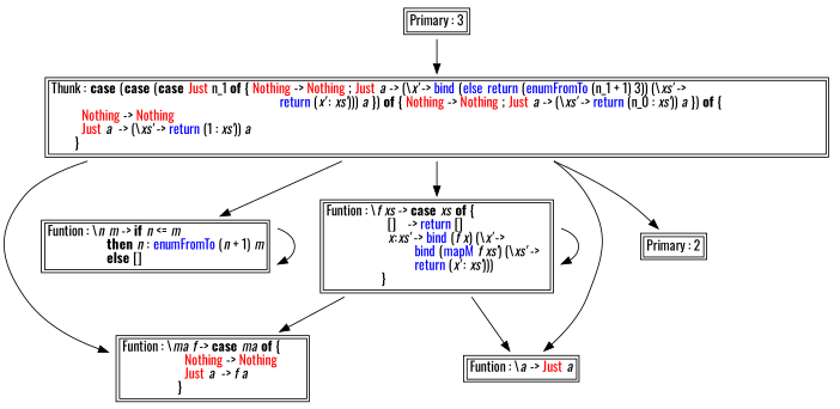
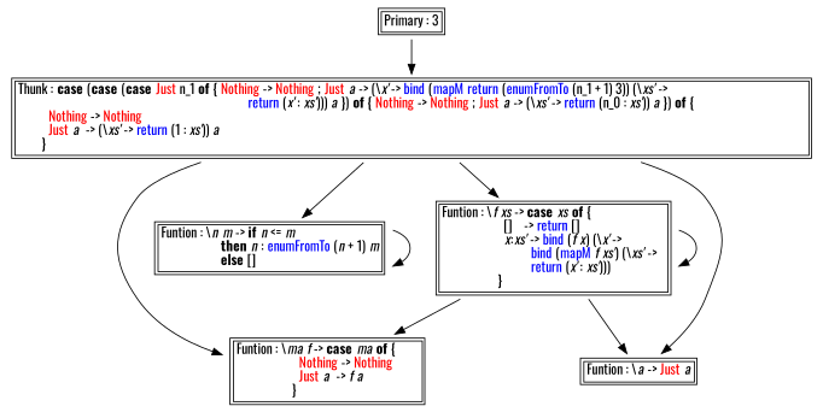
  digraph {
    fontname=Oswald
    node [fontname=Oswald shape=plaintext]
    edge [fontname=Oswald]
    n1 [label=<<TABLE ALIGN="LEFT"><TR><TD BALIGN="LEFT" ALIGN="LEFT">Funtion&nbsp;:&nbsp;\<I>ma</I>&nbsp;<I>f</I>&nbsp;-&gt;&nbsp;<B>case</B>&nbsp;<I>ma</I>&nbsp;<B>of</B>&nbsp;{&nbsp;&nbsp;&nbsp;&nbsp;&nbsp;&nbsp;&nbsp;&nbsp;<BR />&nbsp;&nbsp;&nbsp;&nbsp;&nbsp;&nbsp;&nbsp;&nbsp;&nbsp;&nbsp;&nbsp;&nbsp;&nbsp;&nbsp;&nbsp;&nbsp;&nbsp;&nbsp;&nbsp;&nbsp;&nbsp;<FONT COLOR="red">Nothing</FONT>&nbsp;-&gt;&nbsp;<FONT COLOR="red">Nothing</FONT><BR />&nbsp;&nbsp;&nbsp;&nbsp;&nbsp;&nbsp;&nbsp;&nbsp;&nbsp;&nbsp;&nbsp;&nbsp;&nbsp;&nbsp;&nbsp;&nbsp;&nbsp;&nbsp;&nbsp;&nbsp;&nbsp;<FONT COLOR="red">Just</FONT>&nbsp;<I>a</I>&nbsp;&nbsp;-&gt;&nbsp;<I>f</I>&nbsp;<I>a</I>&nbsp;&nbsp;&nbsp;&nbsp;<BR />&nbsp;&nbsp;&nbsp;&nbsp;&nbsp;&nbsp;&nbsp;&nbsp;&nbsp;&nbsp;&nbsp;&nbsp;&nbsp;&nbsp;&nbsp;&nbsp;&nbsp;&nbsp;&nbsp;}&nbsp;&nbsp;&nbsp;&nbsp;&nbsp;&nbsp;&nbsp;&nbsp;&nbsp;&nbsp;&nbsp;&nbsp;&nbsp;&nbsp;&nbsp;&nbsp;&nbsp;&nbsp;&nbsp;<BR /></TD></TR></TABLE>>]
    n2 [label=<<TABLE ALIGN="LEFT"><TR><TD BALIGN="LEFT" ALIGN="LEFT">Funtion&nbsp;:&nbsp;\<I>n</I>&nbsp;<I>m</I>&nbsp;-&gt;&nbsp;<B>if</B>&nbsp;<I>n</I>&nbsp;&lt;=&nbsp;<I>m</I>&nbsp;&nbsp;&nbsp;&nbsp;&nbsp;&nbsp;&nbsp;&nbsp;&nbsp;&nbsp;&nbsp;&nbsp;&nbsp;&nbsp;&nbsp;&nbsp;&nbsp;&nbsp;&nbsp;&nbsp;&nbsp;&nbsp;<BR />&nbsp;&nbsp;&nbsp;&nbsp;&nbsp;&nbsp;&nbsp;&nbsp;&nbsp;&nbsp;&nbsp;&nbsp;&nbsp;&nbsp;&nbsp;&nbsp;&nbsp;&nbsp;&nbsp;&nbsp;<B>then</B>&nbsp;<I>n</I>&nbsp;:&nbsp;<FONT COLOR="blue">enumFromTo</FONT>&nbsp;(<I>n</I>&nbsp;+&nbsp;1)&nbsp;<I>m</I><BR />&nbsp;&nbsp;&nbsp;&nbsp;&nbsp;&nbsp;&nbsp;&nbsp;&nbsp;&nbsp;&nbsp;&nbsp;&nbsp;&nbsp;&nbsp;&nbsp;&nbsp;&nbsp;&nbsp;&nbsp;<B>else</B>&nbsp;[]&nbsp;&nbsp;&nbsp;&nbsp;&nbsp;&nbsp;&nbsp;&nbsp;&nbsp;&nbsp;&nbsp;&nbsp;&nbsp;&nbsp;&nbsp;&nbsp;&nbsp;&nbsp;&nbsp;&nbsp;&nbsp;&nbsp;<BR /></TD></TR></TABLE>>]
-   n3 [label=<<TABLE ALIGN="LEFT"><TR><TD BALIGN="LEFT" ALIGN="LEFT">Thunk&nbsp;:&nbsp;<B>case</B>&nbsp;(<B>case</B>&nbsp;(<B>case</B>&nbsp;<FONT COLOR="red">Just</FONT>&nbsp;n_1&nbsp;<B>of</B>&nbsp;{&nbsp;<FONT COLOR="red">Nothing</FONT>&nbsp;-&gt;&nbsp;<FONT COLOR="red">Nothing</FONT>&nbsp;;&nbsp;<FONT COLOR="red">Just</FONT>&nbsp;<I>a</I>&nbsp;-&gt;&nbsp;(\<I>x'</I>&nbsp;-&gt;&nbsp;<FONT COLOR="blue">bind</FONT>&nbsp;(<FONT COLOR="blue">else</FONT>&nbsp;<FONT COLOR="blue">return</FONT>&nbsp;(<FONT COLOR="blue">enumFromTo</FONT>&nbsp;(n_1&nbsp;+&nbsp;1)&nbsp;3))&nbsp;(\<I>xs'</I>&nbsp;-&gt;&nbsp;&nbsp;&nbsp;&nbsp;&nbsp;&nbsp;&nbsp;&nbsp;&nbsp;&nbsp;&nbsp;&nbsp;&nbsp;&nbsp;&nbsp;&nbsp;&nbsp;&nbsp;&nbsp;&nbsp;&nbsp;&nbsp;&nbsp;&nbsp;&nbsp;&nbsp;&nbsp;&nbsp;&nbsp;&nbsp;&nbsp;&nbsp;&nbsp;&nbsp;&nbsp;&nbsp;&nbsp;&nbsp;&nbsp;&nbsp;&nbsp;&nbsp;&nbsp;&nbsp;&nbsp;&nbsp;&nbsp;<BR />&nbsp;&nbsp;&nbsp;&nbsp;&nbsp;&nbsp;&nbsp;&nbsp;&nbsp;&nbsp;&nbsp;&nbsp;&nbsp;&nbsp;&nbsp;&nbsp;&nbsp;&nbsp;&nbsp;&nbsp;&nbsp;&nbsp;&nbsp;&nbsp;&nbsp;&nbsp;&nbsp;&nbsp;&nbsp;&nbsp;&nbsp;&nbsp;&nbsp;&nbsp;&nbsp;&nbsp;&nbsp;&nbsp;&nbsp;&nbsp;&nbsp;&nbsp;&nbsp;&nbsp;&nbsp;&nbsp;&nbsp;&nbsp;&nbsp;&nbsp;&nbsp;&nbsp;&nbsp;&nbsp;&nbsp;&nbsp;&nbsp;&nbsp;&nbsp;&nbsp;&nbsp;&nbsp;&nbsp;&nbsp;&nbsp;&nbsp;&nbsp;&nbsp;&nbsp;&nbsp;&nbsp;&nbsp;&nbsp;&nbsp;&nbsp;&nbsp;&nbsp;&nbsp;<FONT COLOR="blue">return</FONT>&nbsp;(<I>x'</I>&nbsp;:&nbsp;<I>xs'</I>)))&nbsp;<I>a</I>&nbsp;})&nbsp;<B>of</B>&nbsp;{&nbsp;<FONT COLOR="red">Nothing</FONT>&nbsp;-&gt;&nbsp;<FONT COLOR="red">Nothing</FONT>&nbsp;;&nbsp;<FONT COLOR="red">Just</FONT>&nbsp;<I>a</I>&nbsp;-&gt;&nbsp;(\<I>xs'</I>&nbsp;-&gt;&nbsp;<FONT COLOR="blue">return</FONT>&nbsp;(n_0&nbsp;:&nbsp;<I>xs'</I>))&nbsp;<I>a</I>&nbsp;})&nbsp;<B>of</B>&nbsp;{<BR />&nbsp;&nbsp;&nbsp;&nbsp;&nbsp;&nbsp;&nbsp;&nbsp;&nbsp;&nbsp;<FONT COLOR="red">Nothing</FONT>&nbsp;-&gt;&nbsp;<FONT COLOR="red">Nothing</FONT>&nbsp;&nbsp;&nbsp;&nbsp;&nbsp;&nbsp;&nbsp;&nbsp;&nbsp;&nbsp;&nbsp;&nbsp;&nbsp;&nbsp;&nbsp;&nbsp;&nbsp;&nbsp;&nbsp;&nbsp;&nbsp;&nbsp;&nbsp;&nbsp;&nbsp;&nbsp;&nbsp;&nbsp;&nbsp;&nbsp;&nbsp;&nbsp;&nbsp;&nbsp;&nbsp;&nbsp;&nbsp;&nbsp;&nbsp;&nbsp;&nbsp;&nbsp;&nbsp;&nbsp;&nbsp;&nbsp;&nbsp;&nbsp;&nbsp;&nbsp;&nbsp;&nbsp;&nbsp;&nbsp;&nbsp;&nbsp;&nbsp;&nbsp;&nbsp;&nbsp;&nbsp;&nbsp;&nbsp;&nbsp;&nbsp;&nbsp;&nbsp;&nbsp;&nbsp;&nbsp;&nbsp;&nbsp;&nbsp;&nbsp;&nbsp;&nbsp;&nbsp;&nbsp;&nbsp;&nbsp;&nbsp;&nbsp;&nbsp;&nbsp;&nbsp;&nbsp;&nbsp;&nbsp;&nbsp;&nbsp;&nbsp;&nbsp;&nbsp;&nbsp;&nbsp;&nbsp;&nbsp;&nbsp;&nbsp;&nbsp;&nbsp;&nbsp;&nbsp;&nbsp;&nbsp;&nbsp;&nbsp;&nbsp;&nbsp;&nbsp;&nbsp;&nbsp;&nbsp;&nbsp;&nbsp;&nbsp;&nbsp;&nbsp;&nbsp;&nbsp;&nbsp;&nbsp;&nbsp;&nbsp;&nbsp;&nbsp;&nbsp;&nbsp;&nbsp;&nbsp;&nbsp;&nbsp;&nbsp;&nbsp;&nbsp;&nbsp;&nbsp;&nbsp;&nbsp;&nbsp;&nbsp;&nbsp;&nbsp;&nbsp;&nbsp;&nbsp;&nbsp;&nbsp;&nbsp;<BR />&nbsp;&nbsp;&nbsp;&nbsp;&nbsp;&nbsp;&nbsp;&nbsp;&nbsp;&nbsp;<FONT COLOR="red">Just</FONT>&nbsp;<I>a</I>&nbsp;&nbsp;-&gt;&nbsp;(\<I>xs'</I>&nbsp;-&gt;&nbsp;<FONT COLOR="blue">return</FONT>&nbsp;(1&nbsp;:&nbsp;<I>xs'</I>))&nbsp;<I>a</I>&nbsp;&nbsp;&nbsp;&nbsp;&nbsp;&nbsp;&nbsp;&nbsp;&nbsp;&nbsp;&nbsp;&nbsp;&nbsp;&nbsp;&nbsp;&nbsp;&nbsp;&nbsp;&nbsp;&nbsp;&nbsp;&nbsp;&nbsp;&nbsp;&nbsp;&nbsp;&nbsp;&nbsp;&nbsp;&nbsp;&nbsp;&nbsp;&nbsp;&nbsp;&nbsp;&nbsp;&nbsp;&nbsp;&nbsp;&nbsp;&nbsp;&nbsp;&nbsp;&nbsp;&nbsp;&nbsp;&nbsp;&nbsp;&nbsp;&nbsp;&nbsp;&nbsp;&nbsp;&nbsp;&nbsp;&nbsp;&nbsp;&nbsp;&nbsp;&nbsp;&nbsp;&nbsp;&nbsp;&nbsp;&nbsp;&nbsp;&nbsp;&nbsp;&nbsp;&nbsp;&nbsp;&nbsp;&nbsp;&nbsp;&nbsp;&nbsp;&nbsp;&nbsp;&nbsp;&nbsp;&nbsp;&nbsp;&nbsp;&nbsp;&nbsp;&nbsp;&nbsp;&nbsp;&nbsp;&nbsp;&nbsp;&nbsp;&nbsp;&nbsp;&nbsp;&nbsp;&nbsp;&nbsp;&nbsp;&nbsp;&nbsp;&nbsp;&nbsp;&nbsp;&nbsp;&nbsp;&nbsp;&nbsp;&nbsp;&nbsp;&nbsp;&nbsp;&nbsp;&nbsp;&nbsp;&nbsp;&nbsp;&nbsp;&nbsp;&nbsp;&nbsp;&nbsp;&nbsp;&nbsp;&nbsp;&nbsp;&nbsp;&nbsp;<BR />&nbsp;&nbsp;&nbsp;&nbsp;&nbsp;&nbsp;&nbsp;&nbsp;}&nbsp;&nbsp;&nbsp;&nbsp;&nbsp;&nbsp;&nbsp;&nbsp;&nbsp;&nbsp;&nbsp;&nbsp;&nbsp;&nbsp;&nbsp;&nbsp;&nbsp;&nbsp;&nbsp;&nbsp;&nbsp;&nbsp;&nbsp;&nbsp;&nbsp;&nbsp;&nbsp;&nbsp;&nbsp;&nbsp;&nbsp;&nbsp;&nbsp;&nbsp;&nbsp;&nbsp;&nbsp;&nbsp;&nbsp;&nbsp;&nbsp;&nbsp;&nbsp;&nbsp;&nbsp;&nbsp;&nbsp;&nbsp;&nbsp;&nbsp;&nbsp;&nbsp;&nbsp;&nbsp;&nbsp;&nbsp;&nbsp;&nbsp;&nbsp;&nbsp;&nbsp;&nbsp;&nbsp;&nbsp;&nbsp;&nbsp;&nbsp;&nbsp;&nbsp;&nbsp;&nbsp;&nbsp;&nbsp;&nbsp;&nbsp;&nbsp;&nbsp;&nbsp;&nbsp;&nbsp;&nbsp;&nbsp;&nbsp;&nbsp;&nbsp;&nbsp;&nbsp;&nbsp;&nbsp;&nbsp;&nbsp;&nbsp;&nbsp;&nbsp;&nbsp;&nbsp;&nbsp;&nbsp;&nbsp;&nbsp;&nbsp;&nbsp;&nbsp;&nbsp;&nbsp;&nbsp;&nbsp;&nbsp;&nbsp;&nbsp;&nbsp;&nbsp;&nbsp;&nbsp;&nbsp;&nbsp;&nbsp;&nbsp;&nbsp;&nbsp;&nbsp;&nbsp;&nbsp;&nbsp;&nbsp;&nbsp;&nbsp;&nbsp;&nbsp;&nbsp;&nbsp;&nbsp;&nbsp;&nbsp;&nbsp;&nbsp;&nbsp;&nbsp;&nbsp;&nbsp;&nbsp;&nbsp;&nbsp;&nbsp;&nbsp;&nbsp;&nbsp;&nbsp;&nbsp;&nbsp;&nbsp;&nbsp;&nbsp;&nbsp;&nbsp;&nbsp;&nbsp;&nbsp;&nbsp;&nbsp;&nbsp;&nbsp;&nbsp;&nbsp;&nbsp;&nbsp;&nbsp;&nbsp;<BR /></TD></TR></TABLE>>]
+   n3 [label=<<TABLE ALIGN="LEFT"><TR><TD BALIGN="LEFT" ALIGN="LEFT">Thunk&nbsp;:&nbsp;<B>case</B>&nbsp;(<B>case</B>&nbsp;(<B>case</B>&nbsp;<FONT COLOR="red">Just</FONT>&nbsp;n_1&nbsp;<B>of</B>&nbsp;{&nbsp;<FONT COLOR="red">Nothing</FONT>&nbsp;-&gt;&nbsp;<FONT COLOR="red">Nothing</FONT>&nbsp;;&nbsp;<FONT COLOR="red">Just</FONT>&nbsp;<I>a</I>&nbsp;-&gt;&nbsp;(\<I>x'</I>&nbsp;-&gt;&nbsp;<FONT COLOR="blue">bind</FONT>&nbsp;(<FONT COLOR="blue">mapM</FONT>&nbsp;<FONT COLOR="blue">return</FONT>&nbsp;(<FONT COLOR="blue">enumFromTo</FONT>&nbsp;(n_1&nbsp;+&nbsp;1)&nbsp;3))&nbsp;(\<I>xs'</I>&nbsp;-&gt;&nbsp;&nbsp;&nbsp;&nbsp;&nbsp;&nbsp;&nbsp;&nbsp;&nbsp;&nbsp;&nbsp;&nbsp;&nbsp;&nbsp;&nbsp;&nbsp;&nbsp;&nbsp;&nbsp;&nbsp;&nbsp;&nbsp;&nbsp;&nbsp;&nbsp;&nbsp;&nbsp;&nbsp;&nbsp;&nbsp;&nbsp;&nbsp;&nbsp;&nbsp;&nbsp;&nbsp;&nbsp;&nbsp;&nbsp;&nbsp;&nbsp;&nbsp;&nbsp;&nbsp;&nbsp;&nbsp;&nbsp;<BR />&nbsp;&nbsp;&nbsp;&nbsp;&nbsp;&nbsp;&nbsp;&nbsp;&nbsp;&nbsp;&nbsp;&nbsp;&nbsp;&nbsp;&nbsp;&nbsp;&nbsp;&nbsp;&nbsp;&nbsp;&nbsp;&nbsp;&nbsp;&nbsp;&nbsp;&nbsp;&nbsp;&nbsp;&nbsp;&nbsp;&nbsp;&nbsp;&nbsp;&nbsp;&nbsp;&nbsp;&nbsp;&nbsp;&nbsp;&nbsp;&nbsp;&nbsp;&nbsp;&nbsp;&nbsp;&nbsp;&nbsp;&nbsp;&nbsp;&nbsp;&nbsp;&nbsp;&nbsp;&nbsp;&nbsp;&nbsp;&nbsp;&nbsp;&nbsp;&nbsp;&nbsp;&nbsp;&nbsp;&nbsp;&nbsp;&nbsp;&nbsp;&nbsp;&nbsp;&nbsp;&nbsp;&nbsp;&nbsp;&nbsp;&nbsp;&nbsp;&nbsp;&nbsp;<FONT COLOR="blue">return</FONT>&nbsp;(<I>x'</I>&nbsp;:&nbsp;<I>xs'</I>)))&nbsp;<I>a</I>&nbsp;})&nbsp;<B>of</B>&nbsp;{&nbsp;<FONT COLOR="red">Nothing</FONT>&nbsp;-&gt;&nbsp;<FONT COLOR="red">Nothing</FONT>&nbsp;;&nbsp;<FONT COLOR="red">Just</FONT>&nbsp;<I>a</I>&nbsp;-&gt;&nbsp;(\<I>xs'</I>&nbsp;-&gt;&nbsp;<FONT COLOR="blue">return</FONT>&nbsp;(n_0&nbsp;:&nbsp;<I>xs'</I>))&nbsp;<I>a</I>&nbsp;})&nbsp;<B>of</B>&nbsp;{<BR />&nbsp;&nbsp;&nbsp;&nbsp;&nbsp;&nbsp;&nbsp;&nbsp;&nbsp;&nbsp;<FONT COLOR="red">Nothing</FONT>&nbsp;-&gt;&nbsp;<FONT COLOR="red">Nothing</FONT>&nbsp;&nbsp;&nbsp;&nbsp;&nbsp;&nbsp;&nbsp;&nbsp;&nbsp;&nbsp;&nbsp;&nbsp;&nbsp;&nbsp;&nbsp;&nbsp;&nbsp;&nbsp;&nbsp;&nbsp;&nbsp;&nbsp;&nbsp;&nbsp;&nbsp;&nbsp;&nbsp;&nbsp;&nbsp;&nbsp;&nbsp;&nbsp;&nbsp;&nbsp;&nbsp;&nbsp;&nbsp;&nbsp;&nbsp;&nbsp;&nbsp;&nbsp;&nbsp;&nbsp;&nbsp;&nbsp;&nbsp;&nbsp;&nbsp;&nbsp;&nbsp;&nbsp;&nbsp;&nbsp;&nbsp;&nbsp;&nbsp;&nbsp;&nbsp;&nbsp;&nbsp;&nbsp;&nbsp;&nbsp;&nbsp;&nbsp;&nbsp;&nbsp;&nbsp;&nbsp;&nbsp;&nbsp;&nbsp;&nbsp;&nbsp;&nbsp;&nbsp;&nbsp;&nbsp;&nbsp;&nbsp;&nbsp;&nbsp;&nbsp;&nbsp;&nbsp;&nbsp;&nbsp;&nbsp;&nbsp;&nbsp;&nbsp;&nbsp;&nbsp;&nbsp;&nbsp;&nbsp;&nbsp;&nbsp;&nbsp;&nbsp;&nbsp;&nbsp;&nbsp;&nbsp;&nbsp;&nbsp;&nbsp;&nbsp;&nbsp;&nbsp;&nbsp;&nbsp;&nbsp;&nbsp;&nbsp;&nbsp;&nbsp;&nbsp;&nbsp;&nbsp;&nbsp;&nbsp;&nbsp;&nbsp;&nbsp;&nbsp;&nbsp;&nbsp;&nbsp;&nbsp;&nbsp;&nbsp;&nbsp;&nbsp;&nbsp;&nbsp;&nbsp;&nbsp;&nbsp;&nbsp;&nbsp;&nbsp;&nbsp;&nbsp;&nbsp;&nbsp;&nbsp;&nbsp;<BR />&nbsp;&nbsp;&nbsp;&nbsp;&nbsp;&nbsp;&nbsp;&nbsp;&nbsp;&nbsp;<FONT COLOR="red">Just</FONT>&nbsp;<I>a</I>&nbsp;&nbsp;-&gt;&nbsp;(\<I>xs'</I>&nbsp;-&gt;&nbsp;<FONT COLOR="blue">return</FONT>&nbsp;(1&nbsp;:&nbsp;<I>xs'</I>))&nbsp;<I>a</I>&nbsp;&nbsp;&nbsp;&nbsp;&nbsp;&nbsp;&nbsp;&nbsp;&nbsp;&nbsp;&nbsp;&nbsp;&nbsp;&nbsp;&nbsp;&nbsp;&nbsp;&nbsp;&nbsp;&nbsp;&nbsp;&nbsp;&nbsp;&nbsp;&nbsp;&nbsp;&nbsp;&nbsp;&nbsp;&nbsp;&nbsp;&nbsp;&nbsp;&nbsp;&nbsp;&nbsp;&nbsp;&nbsp;&nbsp;&nbsp;&nbsp;&nbsp;&nbsp;&nbsp;&nbsp;&nbsp;&nbsp;&nbsp;&nbsp;&nbsp;&nbsp;&nbsp;&nbsp;&nbsp;&nbsp;&nbsp;&nbsp;&nbsp;&nbsp;&nbsp;&nbsp;&nbsp;&nbsp;&nbsp;&nbsp;&nbsp;&nbsp;&nbsp;&nbsp;&nbsp;&nbsp;&nbsp;&nbsp;&nbsp;&nbsp;&nbsp;&nbsp;&nbsp;&nbsp;&nbsp;&nbsp;&nbsp;&nbsp;&nbsp;&nbsp;&nbsp;&nbsp;&nbsp;&nbsp;&nbsp;&nbsp;&nbsp;&nbsp;&nbsp;&nbsp;&nbsp;&nbsp;&nbsp;&nbsp;&nbsp;&nbsp;&nbsp;&nbsp;&nbsp;&nbsp;&nbsp;&nbsp;&nbsp;&nbsp;&nbsp;&nbsp;&nbsp;&nbsp;&nbsp;&nbsp;&nbsp;&nbsp;&nbsp;&nbsp;&nbsp;&nbsp;&nbsp;&nbsp;&nbsp;&nbsp;&nbsp;&nbsp;&nbsp;<BR />&nbsp;&nbsp;&nbsp;&nbsp;&nbsp;&nbsp;&nbsp;&nbsp;}&nbsp;&nbsp;&nbsp;&nbsp;&nbsp;&nbsp;&nbsp;&nbsp;&nbsp;&nbsp;&nbsp;&nbsp;&nbsp;&nbsp;&nbsp;&nbsp;&nbsp;&nbsp;&nbsp;&nbsp;&nbsp;&nbsp;&nbsp;&nbsp;&nbsp;&nbsp;&nbsp;&nbsp;&nbsp;&nbsp;&nbsp;&nbsp;&nbsp;&nbsp;&nbsp;&nbsp;&nbsp;&nbsp;&nbsp;&nbsp;&nbsp;&nbsp;&nbsp;&nbsp;&nbsp;&nbsp;&nbsp;&nbsp;&nbsp;&nbsp;&nbsp;&nbsp;&nbsp;&nbsp;&nbsp;&nbsp;&nbsp;&nbsp;&nbsp;&nbsp;&nbsp;&nbsp;&nbsp;&nbsp;&nbsp;&nbsp;&nbsp;&nbsp;&nbsp;&nbsp;&nbsp;&nbsp;&nbsp;&nbsp;&nbsp;&nbsp;&nbsp;&nbsp;&nbsp;&nbsp;&nbsp;&nbsp;&nbsp;&nbsp;&nbsp;&nbsp;&nbsp;&nbsp;&nbsp;&nbsp;&nbsp;&nbsp;&nbsp;&nbsp;&nbsp;&nbsp;&nbsp;&nbsp;&nbsp;&nbsp;&nbsp;&nbsp;&nbsp;&nbsp;&nbsp;&nbsp;&nbsp;&nbsp;&nbsp;&nbsp;&nbsp;&nbsp;&nbsp;&nbsp;&nbsp;&nbsp;&nbsp;&nbsp;&nbsp;&nbsp;&nbsp;&nbsp;&nbsp;&nbsp;&nbsp;&nbsp;&nbsp;&nbsp;&nbsp;&nbsp;&nbsp;&nbsp;&nbsp;&nbsp;&nbsp;&nbsp;&nbsp;&nbsp;&nbsp;&nbsp;&nbsp;&nbsp;&nbsp;&nbsp;&nbsp;&nbsp;&nbsp;&nbsp;&nbsp;&nbsp;&nbsp;&nbsp;&nbsp;&nbsp;&nbsp;&nbsp;&nbsp;&nbsp;&nbsp;&nbsp;&nbsp;&nbsp;&nbsp;&nbsp;&nbsp;&nbsp;&nbsp;&nbsp;<BR /></TD></TR></TABLE>>]
    n4 [label=<<TABLE ALIGN="LEFT"><TR><TD BALIGN="LEFT" ALIGN="LEFT">Funtion&nbsp;:&nbsp;\<I>f</I>&nbsp;<I>xs</I>&nbsp;-&gt;&nbsp;<B>case</B>&nbsp;<I>xs</I>&nbsp;<B>of</B>&nbsp;{&nbsp;&nbsp;&nbsp;&nbsp;&nbsp;&nbsp;&nbsp;&nbsp;&nbsp;&nbsp;&nbsp;&nbsp;&nbsp;&nbsp;&nbsp;&nbsp;&nbsp;&nbsp;&nbsp;&nbsp;&nbsp;&nbsp;&nbsp;&nbsp;&nbsp;<BR />&nbsp;&nbsp;&nbsp;&nbsp;&nbsp;&nbsp;&nbsp;&nbsp;&nbsp;&nbsp;&nbsp;&nbsp;&nbsp;&nbsp;&nbsp;&nbsp;&nbsp;&nbsp;&nbsp;&nbsp;&nbsp;[]&nbsp;&nbsp;&nbsp;&nbsp;-&gt;&nbsp;<FONT COLOR="blue">return</FONT>&nbsp;[]&nbsp;&nbsp;&nbsp;&nbsp;&nbsp;&nbsp;&nbsp;&nbsp;&nbsp;&nbsp;&nbsp;&nbsp;&nbsp;&nbsp;&nbsp;&nbsp;&nbsp;<BR />&nbsp;&nbsp;&nbsp;&nbsp;&nbsp;&nbsp;&nbsp;&nbsp;&nbsp;&nbsp;&nbsp;&nbsp;&nbsp;&nbsp;&nbsp;&nbsp;&nbsp;&nbsp;&nbsp;&nbsp;&nbsp;<I>x</I>:<I>xs'</I>&nbsp;-&gt;&nbsp;<FONT COLOR="blue">bind</FONT>&nbsp;(<I>f</I>&nbsp;<I>x</I>)&nbsp;(\<I>x'</I>&nbsp;-&gt;&nbsp;&nbsp;&nbsp;&nbsp;&nbsp;&nbsp;&nbsp;&nbsp;<BR />&nbsp;&nbsp;&nbsp;&nbsp;&nbsp;&nbsp;&nbsp;&nbsp;&nbsp;&nbsp;&nbsp;&nbsp;&nbsp;&nbsp;&nbsp;&nbsp;&nbsp;&nbsp;&nbsp;&nbsp;&nbsp;&nbsp;&nbsp;&nbsp;&nbsp;&nbsp;&nbsp;&nbsp;&nbsp;&nbsp;<FONT COLOR="blue">bind</FONT>&nbsp;(<FONT COLOR="blue">mapM</FONT>&nbsp;<I>f</I>&nbsp;<I>xs'</I>)&nbsp;(\<I>xs'</I>&nbsp;-&gt;<BR />&nbsp;&nbsp;&nbsp;&nbsp;&nbsp;&nbsp;&nbsp;&nbsp;&nbsp;&nbsp;&nbsp;&nbsp;&nbsp;&nbsp;&nbsp;&nbsp;&nbsp;&nbsp;&nbsp;&nbsp;&nbsp;&nbsp;&nbsp;&nbsp;&nbsp;&nbsp;&nbsp;&nbsp;&nbsp;&nbsp;<FONT COLOR="blue">return</FONT>&nbsp;(<I>x'</I>&nbsp;:&nbsp;<I>xs'</I>)))&nbsp;&nbsp;&nbsp;&nbsp;&nbsp;&nbsp;&nbsp;<BR />&nbsp;&nbsp;&nbsp;&nbsp;&nbsp;&nbsp;&nbsp;&nbsp;&nbsp;&nbsp;&nbsp;&nbsp;&nbsp;&nbsp;&nbsp;&nbsp;&nbsp;&nbsp;&nbsp;}&nbsp;&nbsp;&nbsp;&nbsp;&nbsp;&nbsp;&nbsp;&nbsp;&nbsp;&nbsp;&nbsp;&nbsp;&nbsp;&nbsp;&nbsp;&nbsp;&nbsp;&nbsp;&nbsp;&nbsp;&nbsp;&nbsp;&nbsp;&nbsp;&nbsp;&nbsp;&nbsp;&nbsp;&nbsp;&nbsp;&nbsp;&nbsp;&nbsp;&nbsp;&nbsp;&nbsp;<BR /></TD></TR></TABLE>>]
    n5 [label=<<TABLE ALIGN="LEFT"><TR><TD BALIGN="LEFT" ALIGN="LEFT">Funtion&nbsp;:&nbsp;\<I>a</I>&nbsp;-&gt;&nbsp;<FONT COLOR="red">Just</FONT>&nbsp;<I>a</I><BR /></TD></TR></TABLE>>]
-   n6 [label=<<TABLE ALIGN="LEFT"><TR><TD BALIGN="LEFT" ALIGN="LEFT">Primary&nbsp;:&nbsp;2<BR /></TD></TR></TABLE>>]
    n7 [label=<<TABLE ALIGN="LEFT"><TR><TD BALIGN="LEFT" ALIGN="LEFT">Primary&nbsp;:&nbsp;3<BR /></TD></TR></TABLE>>]
    n2 -> n2
    n3 -> n1
    n3 -> n2
    n3 -> n4
    n3 -> n5
-   n3 -> n6
    n4 -> n1
    n4 -> n4
    n4 -> n5
    n7 -> n3
  }
